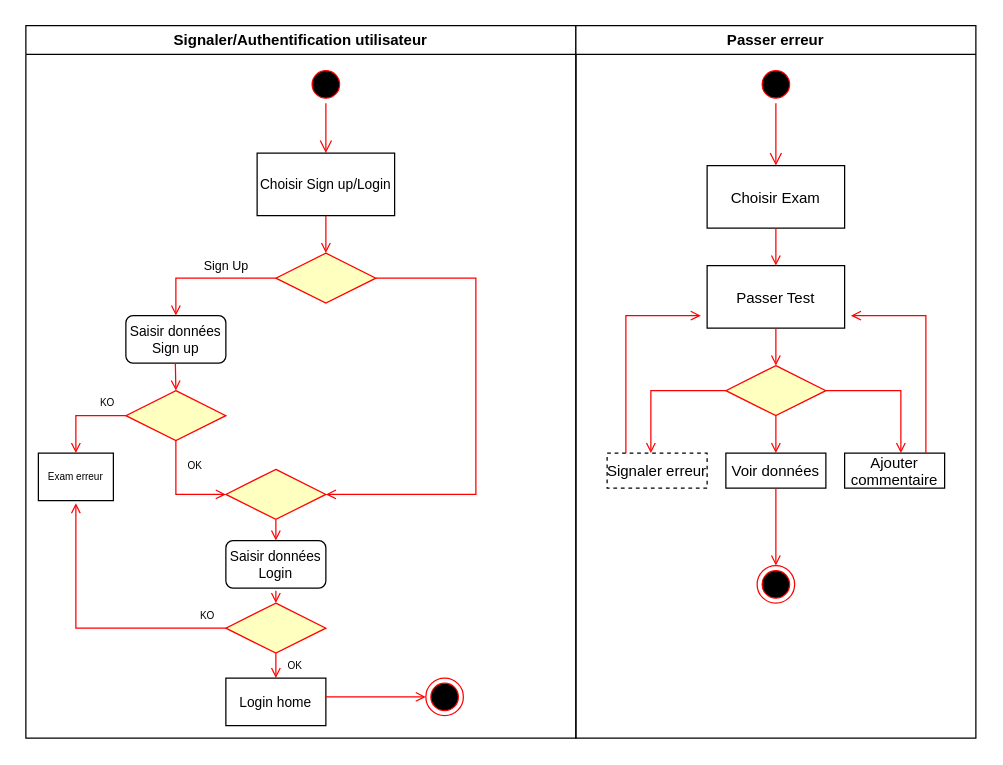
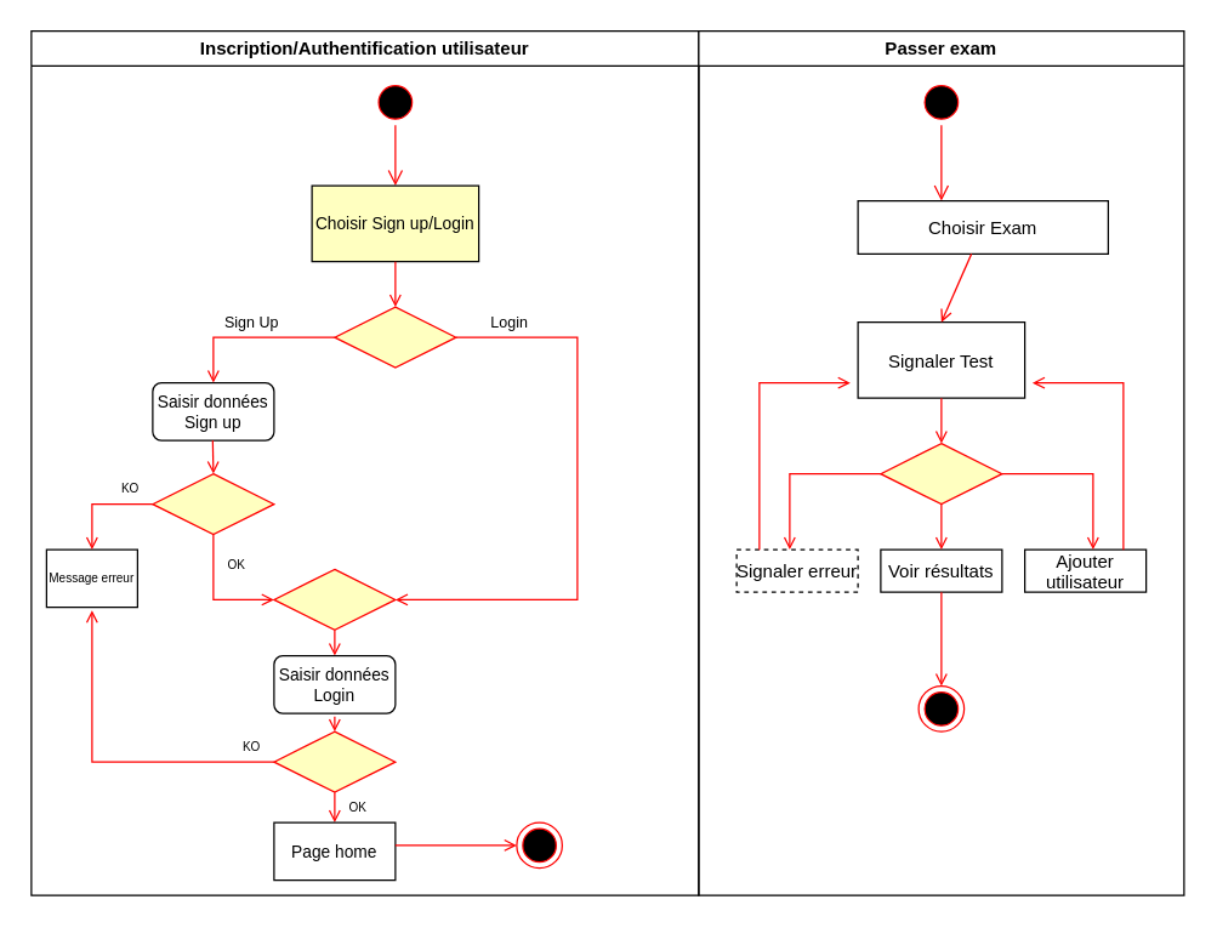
  <mxCell id="0" />
  <mxCell id="1" parent="0" />
- <mxCell id="2" value="Signaler/Authentification utilisateur" style="swimlane;whiteSpace=wrap;startSize=23;" parent="1" vertex="1"><mxGeometry x="20" y="20" width="440" height="570" as="geometry" /></mxCell>
+ <mxCell id="2" value="Inscription/Authentification utilisateur" style="swimlane;whiteSpace=wrap;startSize=23;" parent="1" vertex="1"><mxGeometry x="20" y="20" width="440" height="570" as="geometry" /></mxCell>
  <mxCell id="3" value="" style="rhombus;fillColor=#ffffc0;strokeColor=#ff0000;" parent="2" vertex="1"><mxGeometry x="200" y="182" width="80" height="40" as="geometry" /></mxCell>
  <mxCell id="4" value="" style="ellipse;shape=startState;fillColor=#000000;strokeColor=#ff0000;" parent="2" vertex="1"><mxGeometry x="225" y="32" width="30" height="30" as="geometry" /></mxCell>
  <mxCell id="5" value="" style="edgeStyle=elbowEdgeStyle;elbow=horizontal;verticalAlign=bottom;endArrow=open;endSize=8;strokeColor=#FF0000;endFill=1;rounded=0" parent="2" source="4" target="6" edge="1"><mxGeometry x="225" y="32" as="geometry"><mxPoint x="240" y="102" as="targetPoint" /></mxGeometry></mxCell>
- <mxCell id="6" value="Choisir Sign up/Login" style="fontSize=11;" parent="2" vertex="1"><mxGeometry x="185" y="102" width="110" height="50" as="geometry" /></mxCell>
+ <mxCell id="6" value="Choisir Sign up/Login" style="fontSize=11;fillColor=#ffffc0;" parent="2" vertex="1"><mxGeometry x="185" y="102" width="110" height="50" as="geometry" /></mxCell>
  <mxCell id="7" value="" style="endArrow=open;strokeColor=#FF0000;endFill=1;rounded=0" parent="2" source="6" edge="1"><mxGeometry relative="1" as="geometry"><mxPoint x="240" y="182" as="targetPoint" /></mxGeometry></mxCell>
  <mxCell id="8" value="Saisir données&#10;Sign up" style="fontSize=11;rounded=1;" parent="2" vertex="1"><mxGeometry x="80" y="232" width="80" height="38" as="geometry" /></mxCell>
  <mxCell id="9" value="" style="edgeStyle=elbowEdgeStyle;elbow=horizontal;strokeColor=#FF0000;endArrow=open;endFill=1;rounded=0;exitX=0;exitY=0.5;exitDx=0;exitDy=0;" parent="2" source="3" edge="1"><mxGeometry width="100" height="100" relative="1" as="geometry"><mxPoint x="135" y="182" as="sourcePoint" /><mxPoint x="120" y="232" as="targetPoint" /><Array as="points"><mxPoint x="120" y="202" /></Array></mxGeometry></mxCell>
  <mxCell id="10" value="" style="edgeStyle=elbowEdgeStyle;elbow=horizontal;strokeColor=#FF0000;endArrow=open;endFill=1;rounded=0;exitX=1;exitY=0.5;exitDx=0;exitDy=0;entryX=1;entryY=0.5;entryDx=0;entryDy=0;" parent="2" source="3" target="16" edge="1"><mxGeometry width="100" height="100" relative="1" as="geometry"><mxPoint x="320" y="292" as="sourcePoint" /><mxPoint x="360" y="262" as="targetPoint" /><Array as="points"><mxPoint x="360" y="202" /></Array></mxGeometry></mxCell>
  <mxCell id="11" value="" style="rhombus;fillColor=#ffffc0;strokeColor=#ff0000;" parent="2" vertex="1"><mxGeometry x="80" y="292" width="80" height="40" as="geometry" /></mxCell>
  <mxCell id="12" value="" style="endArrow=open;strokeColor=#FF0000;endFill=1;rounded=0" parent="2" edge="1"><mxGeometry relative="1" as="geometry"><mxPoint x="119.58" y="270" as="sourcePoint" /><mxPoint x="120" y="292" as="targetPoint" /></mxGeometry></mxCell>
- <mxCell id="13" value="Exam erreur" style="fontSize=8;" parent="2" vertex="1"><mxGeometry x="10" y="342" width="60" height="38" as="geometry" /></mxCell>
+ <mxCell id="13" value="Message erreur" style="fontSize=8;" parent="2" vertex="1"><mxGeometry x="10" y="342" width="60" height="38" as="geometry" /></mxCell>
  <mxCell id="14" value="" style="edgeStyle=elbowEdgeStyle;elbow=horizontal;strokeColor=#FF0000;endArrow=open;endFill=1;rounded=0;" parent="2" edge="1"><mxGeometry width="100" height="100" relative="1" as="geometry"><mxPoint x="80" y="312" as="sourcePoint" /><mxPoint x="40" y="342" as="targetPoint" /><Array as="points"><mxPoint x="40" y="312" /></Array></mxGeometry></mxCell>
  <mxCell id="15" value="" style="edgeStyle=elbowEdgeStyle;elbow=horizontal;strokeColor=#FF0000;endArrow=open;endFill=1;rounded=0" parent="2" edge="1"><mxGeometry width="100" height="100" relative="1" as="geometry"><mxPoint x="120" y="332" as="sourcePoint" /><mxPoint x="160" y="375" as="targetPoint" /><Array as="points"><mxPoint x="120" y="357" /></Array></mxGeometry></mxCell>
  <mxCell id="16" value="" style="rhombus;fillColor=#ffffc0;strokeColor=#ff0000;" parent="2" vertex="1"><mxGeometry x="160" y="355" width="80" height="40" as="geometry" /></mxCell>
  <mxCell id="17" value="" style="rhombus;fillColor=#ffffc0;strokeColor=#ff0000;" parent="2" vertex="1"><mxGeometry x="160" y="462" width="80" height="40" as="geometry" /></mxCell>
  <mxCell id="18" value="" style="endArrow=open;strokeColor=#FF0000;endFill=1;rounded=0;exitX=0.5;exitY=1;exitDx=0;exitDy=0;" parent="2" source="16" edge="1"><mxGeometry relative="1" as="geometry"><mxPoint x="249.58" y="408" as="sourcePoint" /><mxPoint x="200" y="412" as="targetPoint" /></mxGeometry></mxCell>
  <mxCell id="19" value="" style="endArrow=open;strokeColor=#FF0000;endFill=1;rounded=0;entryX=0.5;entryY=0;entryDx=0;entryDy=0;" parent="2" target="20" edge="1"><mxGeometry relative="1" as="geometry"><mxPoint x="200" y="502" as="sourcePoint" /><mxPoint x="200" y="512" as="targetPoint" /></mxGeometry></mxCell>
- <mxCell id="20" value="Login home" style="fontSize=11;" parent="2" vertex="1"><mxGeometry x="160" y="522" width="80" height="38" as="geometry" /></mxCell>
+ <mxCell id="20" value="Page home" style="fontSize=11;" parent="2" vertex="1"><mxGeometry x="160" y="522" width="80" height="38" as="geometry" /></mxCell>
  <mxCell id="21" value="OK" style="text;html=1;align=center;verticalAlign=middle;resizable=0;points=[];autosize=1;fontSize=8;" parent="2" vertex="1"><mxGeometry x="120" y="342" width="30" height="20" as="geometry" /></mxCell>
  <mxCell id="22" value="OK" style="text;html=1;align=center;verticalAlign=middle;resizable=0;points=[];autosize=1;fontSize=8;" parent="2" vertex="1"><mxGeometry x="200" y="502" width="30" height="20" as="geometry" /></mxCell>
  <mxCell id="23" value="KO" style="text;html=1;align=center;verticalAlign=middle;resizable=0;points=[];autosize=1;fontSize=8;" parent="2" vertex="1"><mxGeometry x="50" y="292" width="30" height="20" as="geometry" /></mxCell>
  <mxCell id="24" value="KO" style="text;html=1;align=center;verticalAlign=middle;resizable=0;points=[];autosize=1;fontSize=8;" parent="2" vertex="1"><mxGeometry x="130" y="462" width="30" height="20" as="geometry" /></mxCell>
- <mxCell id="25" value="&lt;font style=&quot;font-size: 10px&quot;&gt;Sign Up&lt;/font&gt;" style="text;html=1;align=center;verticalAlign=middle;resizable=0;points=[];autosize=1;fontSize=8;strokeWidth=1;" parent="2" vertex="1"><mxGeometry x="135" y="182" width="50" height="20" as="geometry" /></mxCell>
+ <mxCell id="25" value="&lt;font style=&quot;font-size: 10px&quot;&gt;Sign Up&lt;/font&gt;" style="text;html=1;align=center;verticalAlign=middle;resizable=0;points=[];autosize=1;fontSize=8;strokeWidth=1;" parent="2" vertex="1"><mxGeometry x="120" y="182" width="50" height="20" as="geometry" /></mxCell>
+ <mxCell id="26" value="&lt;font style=&quot;font-size: 10px&quot;&gt;Login&lt;/font&gt;" style="text;html=1;align=center;verticalAlign=middle;resizable=0;points=[];autosize=1;fontSize=8;strokeWidth=1;" parent="2" vertex="1"><mxGeometry x="295" y="182" width="40" height="20" as="geometry" /></mxCell>
  <mxCell id="27" value="Saisir données&#10;Login" style="fontSize=11;rounded=1;" parent="2" vertex="1"><mxGeometry x="160" y="412" width="80" height="38" as="geometry" /></mxCell>
  <mxCell id="28" value="" style="endArrow=open;strokeColor=#FF0000;endFill=1;rounded=0;entryX=0.5;entryY=0;entryDx=0;entryDy=0;" parent="2" target="17" edge="1"><mxGeometry relative="1" as="geometry"><mxPoint x="200" y="452" as="sourcePoint" /><mxPoint x="330" y="550" as="targetPoint" /></mxGeometry></mxCell>
  <mxCell id="29" value="" style="ellipse;shape=endState;fillColor=#000000;strokeColor=#ff0000" parent="2" vertex="1"><mxGeometry x="320" y="522" width="30" height="30" as="geometry" /></mxCell>
- <mxCell id="30" value="Passer erreur" style="swimlane;whiteSpace=wrap" parent="1" vertex="1"><mxGeometry x="460" y="20" width="320" height="570" as="geometry" /></mxCell>
+ <mxCell id="30" value="Passer exam" style="swimlane;whiteSpace=wrap" parent="1" vertex="1"><mxGeometry x="460" y="20" width="320" height="570" as="geometry" /></mxCell>
  <mxCell id="31" value="" style="ellipse;shape=startState;fillColor=#000000;strokeColor=#ff0000;" parent="30" vertex="1"><mxGeometry x="145" y="32" width="30" height="30" as="geometry" /></mxCell>
  <mxCell id="32" value="" style="edgeStyle=elbowEdgeStyle;elbow=horizontal;verticalAlign=bottom;endArrow=open;endSize=8;strokeColor=#FF0000;endFill=1;rounded=0" parent="30" target="33" edge="1"><mxGeometry x="125" y="22" as="geometry"><mxPoint x="140" y="92" as="targetPoint" /><mxPoint x="160" y="62" as="sourcePoint" /></mxGeometry></mxCell>
- <mxCell id="33" value="Choisir Exam" style="" parent="30" vertex="1"><mxGeometry x="105" y="112" width="110" height="50" as="geometry" /></mxCell>
- <mxCell id="34" value="Passer Test" style="" parent="30" vertex="1"><mxGeometry x="105" y="192" width="110" height="50" as="geometry" /></mxCell>
+ <mxCell id="33" value="Choisir Exam" style="" parent="30" vertex="1"><mxGeometry x="105" y="112" width="165" height="35" as="geometry" /></mxCell>
+ <mxCell id="34" value="Signaler Test" style="" parent="30" vertex="1"><mxGeometry x="105" y="192" width="110" height="50" as="geometry" /></mxCell>
  <mxCell id="35" value="" style="endArrow=open;strokeColor=#FF0000;endFill=1;rounded=0" parent="30" source="33" edge="1"><mxGeometry relative="1" as="geometry"><mxPoint x="160" y="192" as="targetPoint" /></mxGeometry></mxCell>
- <mxCell id="36" value="Voir données" style="" parent="30" vertex="1"><mxGeometry x="120" y="342" width="80" height="28" as="geometry" /></mxCell>
+ <mxCell id="36" value="Voir résultats" style="" parent="30" vertex="1"><mxGeometry x="120" y="342" width="80" height="28" as="geometry" /></mxCell>
  <mxCell id="37" value="" style="endArrow=open;strokeColor=#FF0000;endFill=1;rounded=0" parent="30" source="34" edge="1"><mxGeometry relative="1" as="geometry"><mxPoint x="160" y="272" as="targetPoint" /></mxGeometry></mxCell>
  <mxCell id="38" value="" style="ellipse;shape=endState;fillColor=#000000;strokeColor=#ff0000" parent="30" vertex="1"><mxGeometry x="145" y="432" width="30" height="30" as="geometry" /></mxCell>
  <mxCell id="39" value="" style="rhombus;fillColor=#ffffc0;strokeColor=#ff0000;" parent="30" vertex="1"><mxGeometry x="120" y="272" width="80" height="40" as="geometry" /></mxCell>
  <mxCell id="40" value="Signaler erreur" style="dashed=1;" parent="30" vertex="1"><mxGeometry x="25" y="342" width="80" height="28" as="geometry" /></mxCell>
- <mxCell id="41" value="Ajouter&#10;commentaire" style="" parent="30" vertex="1"><mxGeometry x="215" y="342" width="80" height="28" as="geometry" /></mxCell>
+ <mxCell id="41" value="Ajouter&#10;utilisateur" style="" parent="30" vertex="1"><mxGeometry x="215" y="342" width="80" height="28" as="geometry" /></mxCell>
  <mxCell id="42" value="" style="edgeStyle=elbowEdgeStyle;elbow=horizontal;strokeColor=#FF0000;endArrow=open;endFill=1;rounded=0;exitX=0;exitY=0.5;exitDx=0;exitDy=0;" parent="30" source="39" edge="1"><mxGeometry width="100" height="100" relative="1" as="geometry"><mxPoint x="80" y="292" as="sourcePoint" /><mxPoint x="60" y="342" as="targetPoint" /><Array as="points"><mxPoint x="60" y="292" /></Array></mxGeometry></mxCell>
  <mxCell id="43" value="" style="edgeStyle=elbowEdgeStyle;elbow=horizontal;strokeColor=#FF0000;endArrow=open;endFill=1;rounded=0;exitX=1;exitY=0.5;exitDx=0;exitDy=0;" parent="30" source="39" edge="1"><mxGeometry width="100" height="100" relative="1" as="geometry"><mxPoint x="290" y="302" as="sourcePoint" /><mxPoint x="260" y="342" as="targetPoint" /><Array as="points"><mxPoint x="260" y="292" /></Array></mxGeometry></mxCell>
  <mxCell id="44" value="" style="edgeStyle=elbowEdgeStyle;elbow=horizontal;strokeColor=#FF0000;endArrow=open;endFill=1;rounded=0;" edge="1" parent="30"><mxGeometry width="100" height="100" relative="1" as="geometry"><mxPoint x="40" y="342" as="sourcePoint" /><mxPoint x="100" y="232" as="targetPoint" /><Array as="points"><mxPoint x="40" y="302" /><mxPoint x="25" y="252" /></Array></mxGeometry></mxCell>
  <mxCell id="45" value="" style="edgeStyle=elbowEdgeStyle;elbow=horizontal;strokeColor=#FF0000;endArrow=open;endFill=1;rounded=0;exitX=0;exitY=0.5;exitDx=0;exitDy=0;" parent="1" source="17" edge="1"><mxGeometry width="100" height="100" relative="1" as="geometry"><mxPoint x="120" y="442" as="sourcePoint" /><mxPoint x="60" y="402" as="targetPoint" /><Array as="points"><mxPoint x="60" y="462" /></Array></mxGeometry></mxCell>
  <mxCell id="46" value="" style="endArrow=open;strokeColor=#FF0000;endFill=1;rounded=0;exitX=1;exitY=0.5;exitDx=0;exitDy=0;" parent="1" edge="1"><mxGeometry relative="1" as="geometry"><mxPoint x="260" y="557" as="sourcePoint" /><mxPoint x="340" y="557" as="targetPoint" /></mxGeometry></mxCell>
  <mxCell id="47" value="" style="endArrow=open;strokeColor=#FF0000;endFill=1;rounded=0;exitX=0.5;exitY=1;exitDx=0;exitDy=0;" parent="1" source="39" edge="1"><mxGeometry relative="1" as="geometry"><mxPoint x="635" y="452" as="sourcePoint" /><mxPoint x="620" y="362" as="targetPoint" /></mxGeometry></mxCell>
  <mxCell id="48" value="" style="endArrow=open;strokeColor=#FF0000;endFill=1;rounded=0;exitX=0.5;exitY=1;exitDx=0;exitDy=0;" parent="1" source="36" edge="1"><mxGeometry relative="1" as="geometry"><mxPoint x="600" y="432" as="sourcePoint" /><mxPoint x="620" y="452" as="targetPoint" /></mxGeometry></mxCell>
  <mxCell id="49" value="" style="edgeStyle=elbowEdgeStyle;elbow=horizontal;strokeColor=#FF0000;endArrow=open;endFill=1;rounded=0;" edge="1" parent="1"><mxGeometry width="100" height="100" relative="1" as="geometry"><mxPoint x="740" y="362" as="sourcePoint" /><mxPoint x="680" y="252" as="targetPoint" /><Array as="points"><mxPoint x="740" y="262" /><mxPoint x="715" y="182" /></Array></mxGeometry></mxCell>
